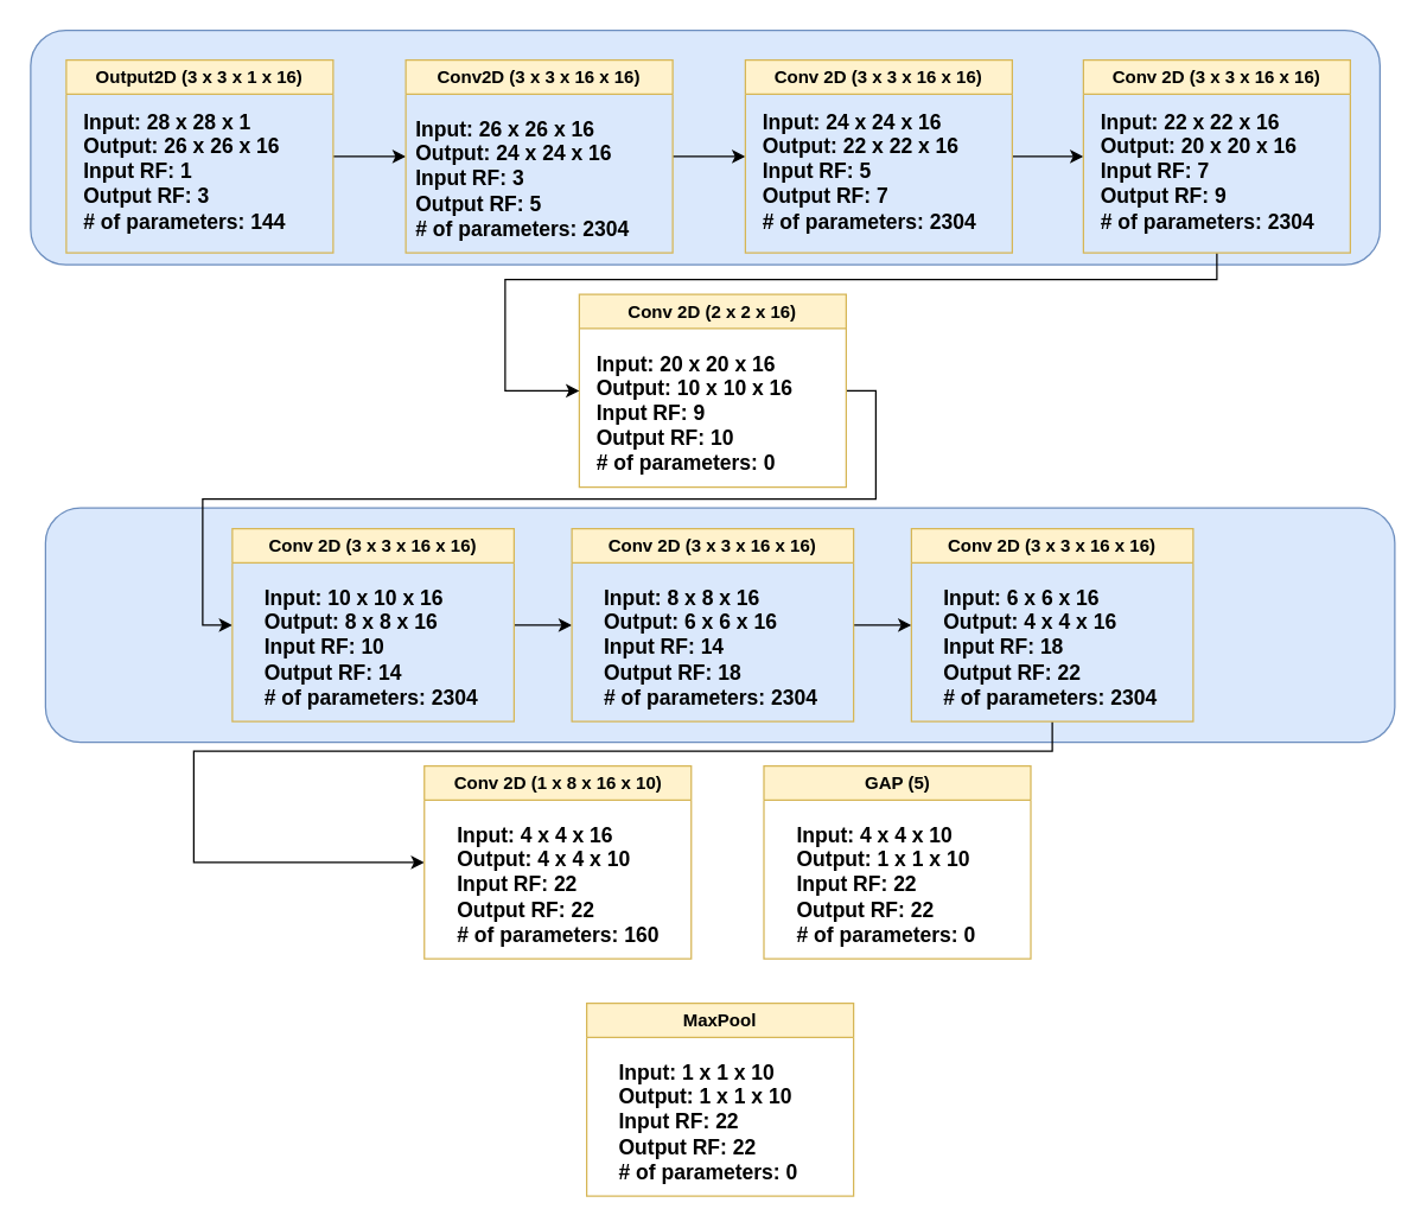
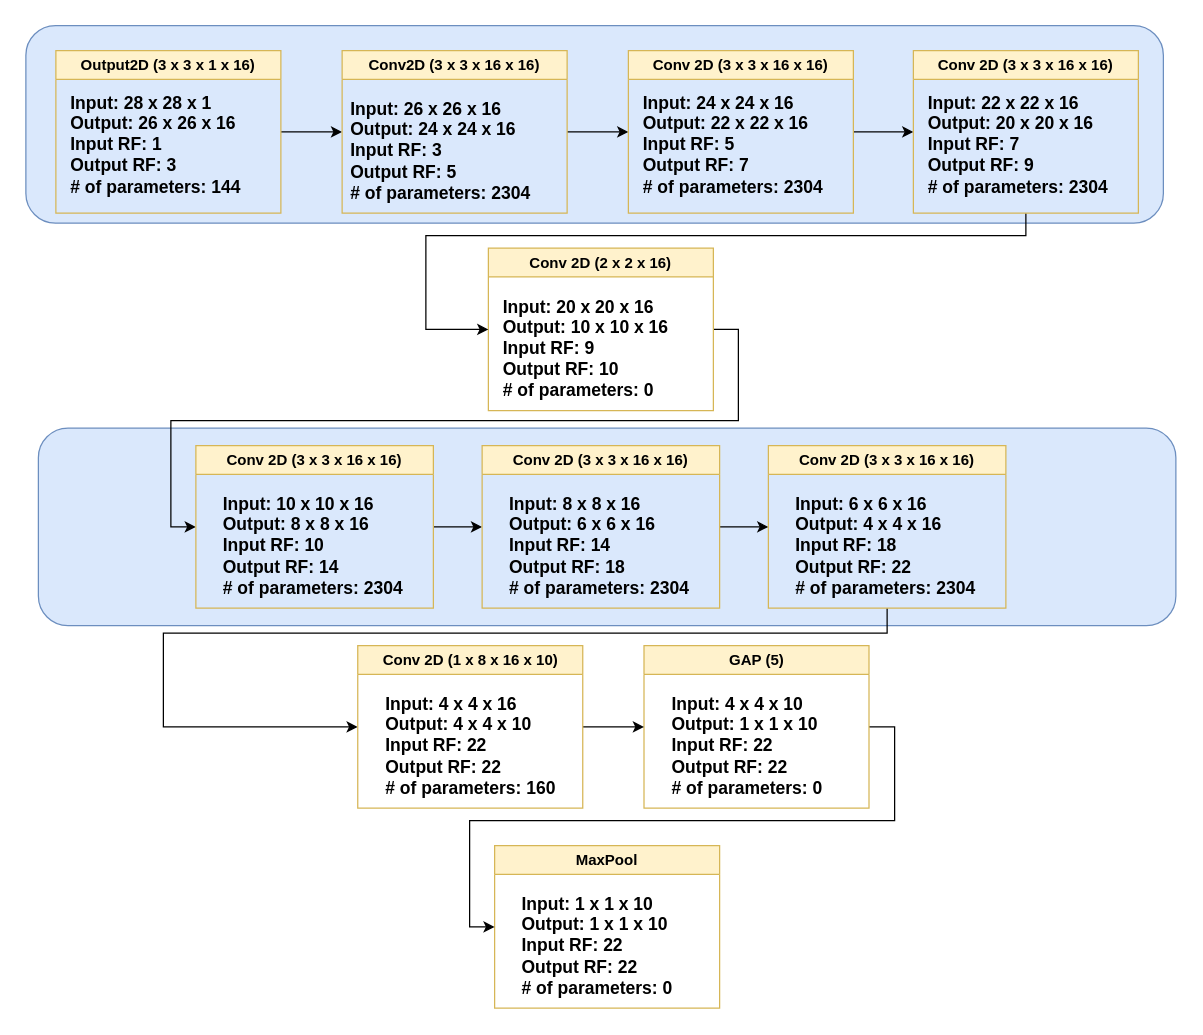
  <mxCell id="0" />
  <mxCell id="1" parent="0" />
  <mxCell id="2" value="" style="rounded=1;whiteSpace=wrap;html=1;fillColor=#dae8fc;strokeColor=#6c8ebf;" vertex="1" parent="1"><mxGeometry x="30" y="342" width="910" height="158" as="geometry" /></mxCell>
  <mxCell id="3" value="" style="rounded=1;whiteSpace=wrap;html=1;fillColor=#dae8fc;strokeColor=#6c8ebf;" vertex="1" parent="1"><mxGeometry x="20" y="20" width="910" height="158" as="geometry" /></mxCell>
  <mxCell id="4" style="edgeStyle=orthogonalEdgeStyle;rounded=0;orthogonalLoop=1;jettySize=auto;html=1;exitX=1;exitY=0.5;exitDx=0;exitDy=0;entryX=0;entryY=0.5;entryDx=0;entryDy=0;" edge="1" parent="1" source="5" target="8"><mxGeometry relative="1" as="geometry" /></mxCell>
  <mxCell id="5" value="Output2D (3 x 3 x 1 x 16)" style="swimlane;whiteSpace=wrap;html=1;fillColor=#fff2cc;strokeColor=#d6b656;" vertex="1" parent="1"><mxGeometry x="44" y="40" width="180" height="130" as="geometry"><mxRectangle x="90" y="440" width="170" height="30" as="alternateBounds" /></mxGeometry></mxCell>
  <mxCell id="6" value="&lt;b style=&quot;font-size: 14px;&quot;&gt;Input: 28 x 28 x 1&lt;br&gt;Output: 26 x 26 x 16&lt;br&gt;Input RF: 1&lt;br&gt;Output RF: 3&amp;nbsp;&lt;br&gt;# of parameters: 144&lt;/b&gt;" style="text;html=1;align=left;verticalAlign=middle;resizable=0;points=[];autosize=1;strokeColor=none;fillColor=none;" vertex="1" parent="5"><mxGeometry x="10" y="25" width="160" height="100" as="geometry" /></mxCell>
  <mxCell id="7" style="edgeStyle=orthogonalEdgeStyle;rounded=0;orthogonalLoop=1;jettySize=auto;html=1;entryX=0;entryY=0.5;entryDx=0;entryDy=0;" edge="1" parent="1" source="8" target="11"><mxGeometry relative="1" as="geometry" /></mxCell>
  <mxCell id="8" value="Conv2D (3 x 3 x 16 x 16)" style="swimlane;whiteSpace=wrap;html=1;fillColor=#fff2cc;strokeColor=#d6b656;" vertex="1" parent="1"><mxGeometry x="273" y="40" width="180" height="130" as="geometry"><mxRectangle x="90" y="440" width="170" height="30" as="alternateBounds" /></mxGeometry></mxCell>
  <mxCell id="9" value="&lt;b style=&quot;font-size: 14px;&quot;&gt;Input: 26 x 26 x 16&lt;br&gt;Output: 24 x 24 x 16&lt;br&gt;Input RF: 3&lt;br&gt;Output RF: 5&amp;nbsp;&lt;br&gt;# of parameters: 2304&lt;/b&gt;" style="text;html=1;align=left;verticalAlign=middle;resizable=0;points=[];autosize=1;strokeColor=none;fillColor=none;" vertex="1" parent="8"><mxGeometry x="5" y="30" width="170" height="100" as="geometry" /></mxCell>
  <mxCell id="10" style="edgeStyle=orthogonalEdgeStyle;rounded=0;orthogonalLoop=1;jettySize=auto;html=1;entryX=0;entryY=0.5;entryDx=0;entryDy=0;" edge="1" parent="1" source="11" target="25"><mxGeometry relative="1" as="geometry" /></mxCell>
  <mxCell id="11" value="Conv 2D (3 x 3 x 16 x 16)" style="swimlane;whiteSpace=wrap;html=1;fillColor=#fff2cc;strokeColor=#d6b656;" vertex="1" parent="1"><mxGeometry x="502" y="40" width="180" height="130" as="geometry"><mxRectangle x="90" y="440" width="170" height="30" as="alternateBounds" /></mxGeometry></mxCell>
  <mxCell id="12" value="&lt;b style=&quot;font-size: 14px;&quot;&gt;Input: 24 x 24 x 16&lt;br&gt;Output: 22 x 22 x 16&lt;br&gt;Input RF: 5&lt;br&gt;Output RF: 7&amp;nbsp;&lt;br&gt;# of parameters: 2304&lt;/b&gt;" style="text;html=1;align=left;verticalAlign=middle;resizable=0;points=[];autosize=1;strokeColor=none;fillColor=none;" vertex="1" parent="11"><mxGeometry x="10" y="25" width="170" height="100" as="geometry" /></mxCell>
  <mxCell id="13" style="edgeStyle=orthogonalEdgeStyle;rounded=0;orthogonalLoop=1;jettySize=auto;html=1;exitX=1;exitY=0.5;exitDx=0;exitDy=0;entryX=0;entryY=0.5;entryDx=0;entryDy=0;" edge="1" parent="1" source="14" target="17"><mxGeometry relative="1" as="geometry"><Array as="points"><mxPoint x="590" y="263" /><mxPoint x="590" y="336" /><mxPoint x="136" y="336" /><mxPoint x="136" y="421" /></Array></mxGeometry></mxCell>
  <mxCell id="14" value="Conv 2D (2 x 2 x 16)" style="swimlane;whiteSpace=wrap;html=1;fillColor=#fff2cc;strokeColor=#d6b656;" vertex="1" parent="1"><mxGeometry x="390" y="198" width="180" height="130" as="geometry"><mxRectangle x="90" y="440" width="170" height="30" as="alternateBounds" /></mxGeometry></mxCell>
  <mxCell id="15" value="&lt;b style=&quot;font-size: 14px;&quot;&gt;Input: 20 x 20 x 16&lt;br&gt;Output: 10 x 10 x 16&lt;br&gt;Input RF: 9&lt;br&gt;Output RF: 10&amp;nbsp;&lt;br&gt;# of parameters: 0&lt;/b&gt;" style="text;html=1;align=left;verticalAlign=middle;resizable=0;points=[];autosize=1;strokeColor=none;fillColor=none;" vertex="1" parent="14"><mxGeometry x="10" y="30" width="160" height="100" as="geometry" /></mxCell>
  <mxCell id="16" value="" style="edgeStyle=orthogonalEdgeStyle;rounded=0;orthogonalLoop=1;jettySize=auto;html=1;entryX=0;entryY=0.5;entryDx=0;entryDy=0;" edge="1" parent="1" source="17" target="28"><mxGeometry relative="1" as="geometry" /></mxCell>
  <mxCell id="17" value="Conv 2D (3 x 3 x 16 x 16)" style="swimlane;whiteSpace=wrap;html=1;fillColor=#fff2cc;strokeColor=#d6b656;" vertex="1" parent="1"><mxGeometry x="156" y="356" width="190" height="130" as="geometry"><mxRectangle x="90" y="440" width="170" height="30" as="alternateBounds" /></mxGeometry></mxCell>
  <mxCell id="18" value="&lt;b style=&quot;font-size: 14px;&quot;&gt;Input: 10 x 10 x 16&lt;br&gt;Output: 8 x 8 x 16&lt;br&gt;Input RF: 10&lt;br&gt;Output RF: 14&amp;nbsp;&lt;br&gt;# of parameters: 2304&lt;/b&gt;" style="text;html=1;align=left;verticalAlign=middle;resizable=0;points=[];autosize=1;strokeColor=none;fillColor=none;" vertex="1" parent="17"><mxGeometry x="20" y="30" width="170" height="100" as="geometry" /></mxCell>
  <mxCell id="19" value="MaxPool" style="swimlane;whiteSpace=wrap;html=1;fillColor=#fff2cc;strokeColor=#d6b656;" vertex="1" parent="1"><mxGeometry x="395" y="676" width="180" height="130" as="geometry"><mxRectangle x="90" y="440" width="170" height="30" as="alternateBounds" /></mxGeometry></mxCell>
  <mxCell id="20" value="&lt;b style=&quot;font-size: 14px;&quot;&gt;Input: 1 x 1 x 10&lt;br&gt;Output: 1 x 1 x 10&lt;br&gt;Input RF: 22&lt;br&gt;Output RF: 22&amp;nbsp;&lt;br&gt;# of parameters: 0&lt;/b&gt;" style="text;html=1;align=left;verticalAlign=middle;resizable=0;points=[];autosize=1;strokeColor=none;fillColor=none;" vertex="1" parent="19"><mxGeometry x="20" y="30" width="140" height="100" as="geometry" /></mxCell>
+ <mxCell id="21" style="edgeStyle=orthogonalEdgeStyle;rounded=0;orthogonalLoop=1;jettySize=auto;html=1;exitX=1;exitY=0.5;exitDx=0;exitDy=0;entryX=0;entryY=0.5;entryDx=0;entryDy=0;" edge="1" parent="1" source="22" target="19"><mxGeometry relative="1" as="geometry"><Array as="points"><mxPoint x="715" y="581" /><mxPoint x="715" y="656" /><mxPoint x="375" y="656" /><mxPoint x="375" y="741" /></Array></mxGeometry></mxCell>
  <mxCell id="22" value="GAP (5)" style="swimlane;whiteSpace=wrap;html=1;fillColor=#fff2cc;strokeColor=#d6b656;" vertex="1" parent="1"><mxGeometry x="514.5" y="516" width="180" height="130" as="geometry"><mxRectangle x="90" y="440" width="170" height="30" as="alternateBounds" /></mxGeometry></mxCell>
  <mxCell id="23" value="&lt;b style=&quot;font-size: 14px;&quot;&gt;Input: 4 x 4 x 10&lt;br&gt;Output: 1 x 1 x 10&lt;br&gt;Input RF: 22&lt;br&gt;Output RF: 22&amp;nbsp;&lt;br&gt;# of parameters: 0&lt;/b&gt;" style="text;html=1;align=left;verticalAlign=middle;resizable=0;points=[];autosize=1;strokeColor=none;fillColor=none;" vertex="1" parent="22"><mxGeometry x="20" y="30" width="140" height="100" as="geometry" /></mxCell>
  <mxCell id="24" style="edgeStyle=orthogonalEdgeStyle;rounded=0;orthogonalLoop=1;jettySize=auto;html=1;entryX=0;entryY=0.5;entryDx=0;entryDy=0;" edge="1" parent="1" source="25" target="14"><mxGeometry relative="1" as="geometry"><mxPoint x="800" y="218" as="targetPoint" /><Array as="points"><mxPoint x="820" y="188" /><mxPoint x="340" y="188" /><mxPoint x="340" y="263" /></Array></mxGeometry></mxCell>
  <mxCell id="25" value="Conv 2D (3 x 3 x 16 x 16)" style="swimlane;whiteSpace=wrap;html=1;fillColor=#fff2cc;strokeColor=#d6b656;" vertex="1" parent="1"><mxGeometry x="730" y="40" width="180" height="130" as="geometry"><mxRectangle x="90" y="440" width="170" height="30" as="alternateBounds" /></mxGeometry></mxCell>
  <mxCell id="26" value="&lt;b style=&quot;font-size: 14px;&quot;&gt;Input: 22 x 22 x 16&lt;br&gt;Output: 20 x 20 x 16&lt;br&gt;Input RF: 7&lt;br&gt;Output RF: 9&amp;nbsp;&amp;nbsp;&lt;br&gt;# of parameters: 2304&lt;/b&gt;" style="text;html=1;align=left;verticalAlign=middle;resizable=0;points=[];autosize=1;strokeColor=none;fillColor=none;" vertex="1" parent="25"><mxGeometry x="10" y="25" width="170" height="100" as="geometry" /></mxCell>
  <mxCell id="27" value="" style="edgeStyle=orthogonalEdgeStyle;rounded=0;orthogonalLoop=1;jettySize=auto;html=1;entryX=0;entryY=0.5;entryDx=0;entryDy=0;" edge="1" parent="1" source="28" target="31"><mxGeometry relative="1" as="geometry" /></mxCell>
  <mxCell id="28" value="Conv 2D (3 x 3 x 16 x 16)" style="swimlane;whiteSpace=wrap;html=1;fillColor=#fff2cc;strokeColor=#d6b656;" vertex="1" parent="1"><mxGeometry x="385" y="356" width="190" height="130" as="geometry"><mxRectangle x="90" y="440" width="170" height="30" as="alternateBounds" /></mxGeometry></mxCell>
  <mxCell id="29" value="&lt;b style=&quot;font-size: 14px;&quot;&gt;Input: 8 x 8 x 16&lt;br&gt;Output: 6 x 6 x 16&lt;br&gt;Input RF: 14&lt;br&gt;Output RF: 18&amp;nbsp;&lt;br&gt;# of parameters: 2304&lt;/b&gt;" style="text;html=1;align=left;verticalAlign=middle;resizable=0;points=[];autosize=1;strokeColor=none;fillColor=none;" vertex="1" parent="28"><mxGeometry x="20" y="30" width="170" height="100" as="geometry" /></mxCell>
  <mxCell id="30" value="" style="edgeStyle=orthogonalEdgeStyle;rounded=0;orthogonalLoop=1;jettySize=auto;html=1;entryX=0;entryY=0.5;entryDx=0;entryDy=0;" edge="1" parent="1" source="31" target="34"><mxGeometry relative="1" as="geometry"><Array as="points"><mxPoint x="709" y="506" /><mxPoint x="130" y="506" /><mxPoint x="130" y="581" /></Array></mxGeometry></mxCell>
  <mxCell id="31" value="Conv 2D (3 x 3 x 16 x 16)" style="swimlane;whiteSpace=wrap;html=1;fillColor=#fff2cc;strokeColor=#d6b656;" vertex="1" parent="1"><mxGeometry x="614" y="356" width="190" height="130" as="geometry"><mxRectangle x="90" y="440" width="170" height="30" as="alternateBounds" /></mxGeometry></mxCell>
  <mxCell id="32" value="&lt;b style=&quot;font-size: 14px;&quot;&gt;Input: 6 x 6 x 16&lt;br&gt;Output: 4 x 4 x 16&lt;br&gt;Input RF: 18&lt;br&gt;Output RF: 22&amp;nbsp;&lt;br&gt;# of parameters: 2304&lt;/b&gt;" style="text;html=1;align=left;verticalAlign=middle;resizable=0;points=[];autosize=1;strokeColor=none;fillColor=none;" vertex="1" parent="31"><mxGeometry x="20" y="30" width="170" height="100" as="geometry" /></mxCell>
+ <mxCell id="33" value="" style="edgeStyle=orthogonalEdgeStyle;rounded=0;orthogonalLoop=1;jettySize=auto;html=1;entryX=0;entryY=0.5;entryDx=0;entryDy=0;" edge="1" parent="1" source="34" target="22"><mxGeometry relative="1" as="geometry" /></mxCell>
  <mxCell id="34" value="Conv 2D (1 x 8 x 16 x 10)" style="swimlane;whiteSpace=wrap;html=1;fillColor=#fff2cc;strokeColor=#d6b656;" vertex="1" parent="1"><mxGeometry x="285.5" y="516" width="180" height="130" as="geometry"><mxRectangle x="90" y="440" width="170" height="30" as="alternateBounds" /></mxGeometry></mxCell>
  <mxCell id="35" value="&lt;b style=&quot;font-size: 14px;&quot;&gt;Input: 4 x 4 x 16&lt;br&gt;Output: 4 x 4 x 10&lt;br&gt;Input RF: 22&lt;br&gt;Output RF: 22&amp;nbsp;&lt;br&gt;# of parameters: 160&lt;/b&gt;" style="text;html=1;align=left;verticalAlign=middle;resizable=0;points=[];autosize=1;strokeColor=none;fillColor=none;" vertex="1" parent="34"><mxGeometry x="20" y="30" width="160" height="100" as="geometry" /></mxCell>
